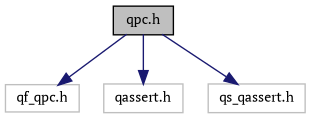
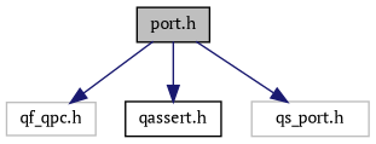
  digraph {
    fontname="PT Serif"
    node [color=black fillcolor=white fontname="PT Serif" fontsize=10 shape=record style=filled]
    edge [color=midnightblue fontname="PT Serif" fontsize=10 labelfontname=Helvetica labelfontsize=10 style=solid]
-   n1 [fillcolor=grey75 fontcolor=black height=0.2 label="qpc.h" width=0.4]
+   n1 [fillcolor=grey75 fontcolor=black height=0.2 label="port.h" width=0.4]
    n2 [color=grey75 height=0.2 label="qf_qpc.h" width=0.4]
-   n3 [color=grey75 height=0.2 label="qassert.h" width=0.4]
-   n4 [color=grey75 height=0.2 label="qs_qassert.h" width=0.4]
+   n3 [height=0.2 label="qassert.h" width=0.4]
+   n4 [color=grey75 height=0.2 label="qs_port.h" width=0.4]
    n1 -> n2
    n1 -> n3
    n1 -> n4
  }
